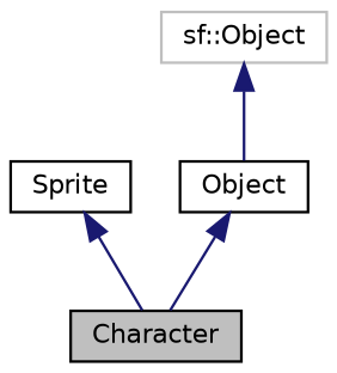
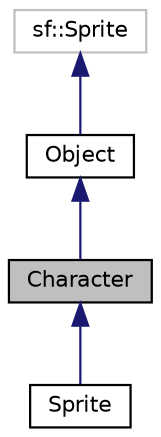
  digraph {
    node [color=black fillcolor=white fontname=Helvetica fontsize=10 shape=record style=filled]
    edge [color=midnightblue dir=back fontname=Helvetica fontsize=10 labelfontname=Helvetica labelfontsize=10 style=solid]
    n1 [fillcolor=grey75 fontcolor=black height=0.2 label=Character width=0.4]
    n2 [height=0.2 label=Sprite width=0.4]
    n3 [height=0.2 label=Object width=0.4]
-   n4 [color=grey75 height=0.2 label="sf::Object" width=0.4]
-   n2 -> n1
+   n4 [color=grey75 height=0.2 label="sf::Sprite" width=0.4]
+   n1 -> n2
    n3 -> n1
    n4 -> n3
  }
